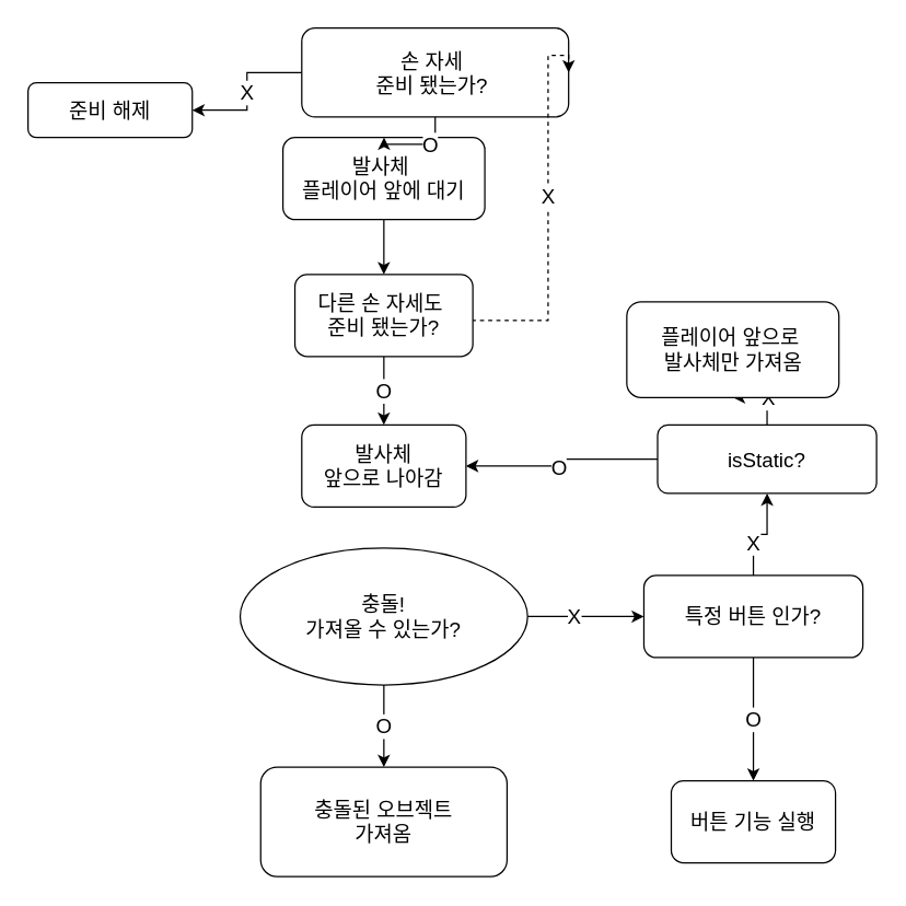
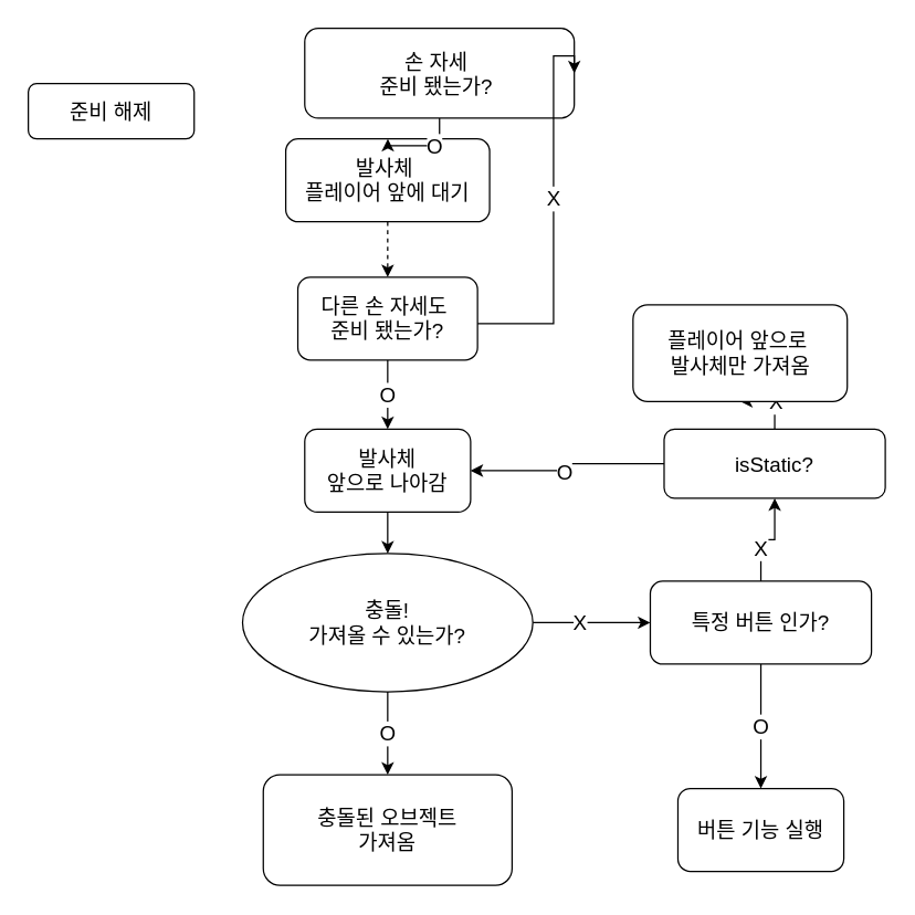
  <mxCell id="0" />
  <mxCell id="1" parent="0" />
- <mxCell id="2" style="edgeStyle=orthogonalEdgeStyle;rounded=0;orthogonalLoop=1;jettySize=auto;html=1;exitX=0.5;exitY=1;exitDx=0;exitDy=0;fontSize=15;" edge="1" parent="1" source="3" target="10"><mxGeometry relative="1" as="geometry" /></mxCell>
+ <mxCell id="2" style="edgeStyle=orthogonalEdgeStyle;rounded=0;orthogonalLoop=1;jettySize=auto;html=1;exitX=0.5;exitY=1;exitDx=0;exitDy=0;fontSize=15;dashed=1;" edge="1" parent="1" source="3" target="10"><mxGeometry relative="1" as="geometry" /></mxCell>
  <mxCell id="3" value="발사체&amp;nbsp;&lt;div&gt;플레이어 앞에 대기&lt;/div&gt;" style="rounded=1;whiteSpace=wrap;html=1;fontSize=15;glass=0;strokeWidth=1;shadow=0;" parent="1" vertex="1"><mxGeometry x="206.25" y="100" width="147.5" height="60" as="geometry" /></mxCell>
  <mxCell id="4" style="edgeStyle=orthogonalEdgeStyle;rounded=0;orthogonalLoop=1;jettySize=auto;html=1;exitX=0.5;exitY=1;exitDx=0;exitDy=0;fontSize=15;" edge="1" parent="1" source="7" target="3"><mxGeometry relative="1" as="geometry"><mxPoint x="280" y="110" as="targetPoint" /></mxGeometry></mxCell>
  <mxCell id="5" value="&lt;span&gt;O&lt;/span&gt;" style="edgeLabel;html=1;align=center;verticalAlign=middle;resizable=0;points=[];fontSize=15;" vertex="1" connectable="0" parent="4"><mxGeometry x="-0.24" y="-1" relative="1" as="geometry"><mxPoint as="offset" /></mxGeometry></mxCell>
- <mxCell id="6" value="X" style="edgeStyle=orthogonalEdgeStyle;rounded=0;orthogonalLoop=1;jettySize=auto;html=1;exitX=0;exitY=0.5;exitDx=0;exitDy=0;fontSize=15;" edge="1" parent="1" source="7" target="13"><mxGeometry relative="1" as="geometry" /></mxCell>
  <mxCell id="7" value="손 자세&amp;nbsp;&lt;div&gt;준비&amp;nbsp;&lt;span style=&quot;background-color: transparent; color: light-dark(rgb(0, 0, 0), rgb(255, 255, 255));&quot;&gt;됐는가?&amp;nbsp;&lt;/span&gt;&lt;/div&gt;" style="rounded=1;whiteSpace=wrap;html=1;fontSize=15;glass=0;strokeWidth=1;shadow=0;" vertex="1" parent="1"><mxGeometry x="220" y="20" width="195" height="65" as="geometry" /></mxCell>
  <mxCell id="8" value="O" style="edgeStyle=orthogonalEdgeStyle;rounded=0;orthogonalLoop=1;jettySize=auto;html=1;exitX=0.5;exitY=1;exitDx=0;exitDy=0;fontSize=15;" edge="1" parent="1" source="10" target="12"><mxGeometry relative="1" as="geometry" /></mxCell>
- <mxCell id="9" value="X" style="edgeStyle=orthogonalEdgeStyle;rounded=0;orthogonalLoop=1;jettySize=auto;html=1;exitX=0.994;exitY=0.56;exitDx=0;exitDy=0;entryX=1;entryY=0.5;entryDx=0;entryDy=0;fontSize=15;exitPerimeter=0;dashed=1;" edge="1" parent="1" source="10" target="7"><mxGeometry x="0.055" relative="1" as="geometry"><mxPoint x="387.69" y="140" as="targetPoint" /><mxPoint x="378.94" y="240" as="sourcePoint" /><Array as="points"><mxPoint x="400" y="234" /><mxPoint x="400" y="40" /></Array><mxPoint as="offset" /></mxGeometry></mxCell>
+ <mxCell id="9" value="X" style="edgeStyle=orthogonalEdgeStyle;rounded=0;orthogonalLoop=1;jettySize=auto;html=1;exitX=0.994;exitY=0.56;exitDx=0;exitDy=0;entryX=1;entryY=0.5;entryDx=0;entryDy=0;fontSize=15;exitPerimeter=0;" edge="1" parent="1" source="10" target="7"><mxGeometry x="0.055" relative="1" as="geometry"><mxPoint x="387.69" y="140" as="targetPoint" /><mxPoint x="378.94" y="240" as="sourcePoint" /><Array as="points"><mxPoint x="400" y="234" /><mxPoint x="400" y="40" /></Array><mxPoint as="offset" /></mxGeometry></mxCell>
  <mxCell id="10" value="다른 손 자세도&amp;nbsp;&lt;div&gt;준비 됐는가?&lt;/div&gt;" style="rounded=1;whiteSpace=wrap;html=1;fontSize=15;glass=0;strokeWidth=1;shadow=0;" vertex="1" parent="1"><mxGeometry x="215" y="200" width="130" height="60" as="geometry" /></mxCell>
+ <mxCell id="11" value="" style="edgeStyle=orthogonalEdgeStyle;rounded=0;orthogonalLoop=1;jettySize=auto;html=1;fontSize=15;" edge="1" parent="1" source="12" target="16"><mxGeometry relative="1" as="geometry" /></mxCell>
  <mxCell id="12" value="&lt;div&gt;발사체&lt;/div&gt;앞으로 나아감" style="rounded=1;whiteSpace=wrap;html=1;fontSize=15;glass=0;strokeWidth=1;shadow=0;" vertex="1" parent="1"><mxGeometry x="220" y="310" width="120" height="60" as="geometry" /></mxCell>
  <mxCell id="13" value="준비 해제" style="rounded=1;whiteSpace=wrap;html=1;fontSize=15;glass=0;strokeWidth=1;shadow=0;" vertex="1" parent="1"><mxGeometry x="20" y="60" width="120" height="40" as="geometry" /></mxCell>
  <mxCell id="14" value="O" style="edgeStyle=orthogonalEdgeStyle;rounded=0;orthogonalLoop=1;jettySize=auto;html=1;exitX=0.5;exitY=1;exitDx=0;exitDy=0;entryX=0.5;entryY=0;entryDx=0;entryDy=0;fontSize=15;" edge="1" parent="1" source="16" target="17"><mxGeometry relative="1" as="geometry"><mxPoint x="280" y="550" as="targetPoint" /></mxGeometry></mxCell>
  <mxCell id="15" value="X" style="edgeStyle=orthogonalEdgeStyle;rounded=0;orthogonalLoop=1;jettySize=auto;html=1;exitX=1;exitY=0.5;exitDx=0;exitDy=0;entryX=0;entryY=0.5;entryDx=0;entryDy=0;fontSize=15;" edge="1" parent="1" source="16" target="21"><mxGeometry x="-0.189" relative="1" as="geometry"><mxPoint x="470" y="450" as="targetPoint" /><Array as="points"><mxPoint x="450" y="450" /><mxPoint x="450" y="450" /></Array><mxPoint as="offset" /></mxGeometry></mxCell>
  <mxCell id="16" value="충돌!&lt;div&gt;가져올 수 있는가?&lt;/div&gt;" style="ellipse;whiteSpace=wrap;html=1;fontSize=15;rounded=1;glass=0;strokeWidth=1;shadow=0;" vertex="1" parent="1"><mxGeometry x="175" y="400" width="210" height="100" as="geometry" /></mxCell>
  <mxCell id="17" value="충돌된 오브젝트&lt;div&gt;가져옴&lt;/div&gt;" style="rounded=1;whiteSpace=wrap;html=1;fontSize=15;glass=0;strokeWidth=1;shadow=0;" vertex="1" parent="1"><mxGeometry x="190" y="560" width="180" height="80" as="geometry" /></mxCell>
  <mxCell id="18" style="edgeStyle=orthogonalEdgeStyle;rounded=0;orthogonalLoop=1;jettySize=auto;html=1;exitX=0.5;exitY=0;exitDx=0;exitDy=0;fontSize=15;entryX=0.5;entryY=1;entryDx=0;entryDy=0;" edge="1" parent="1" source="21" target="27"><mxGeometry relative="1" as="geometry"><mxPoint x="550" y="340" as="targetPoint" /></mxGeometry></mxCell>
  <mxCell id="19" value="X" style="edgeLabel;html=1;align=center;verticalAlign=middle;resizable=0;points=[];fontSize=15;" vertex="1" connectable="0" parent="18"><mxGeometry x="-0.156" y="-1" relative="1" as="geometry"><mxPoint x="-1" y="4" as="offset" /></mxGeometry></mxCell>
  <mxCell id="20" value="O" style="edgeStyle=orthogonalEdgeStyle;rounded=0;orthogonalLoop=1;jettySize=auto;html=1;exitX=0.5;exitY=1;exitDx=0;exitDy=0;entryX=0.5;entryY=0;entryDx=0;entryDy=0;fontSize=15;" edge="1" parent="1" source="21" target="22"><mxGeometry relative="1" as="geometry" /></mxCell>
  <mxCell id="21" value="특정 버튼 인가?" style="rounded=1;whiteSpace=wrap;html=1;fontSize=15;glass=0;strokeWidth=1;shadow=0;" vertex="1" parent="1"><mxGeometry x="470" y="420" width="160" height="60" as="geometry" /></mxCell>
  <mxCell id="22" value="버튼 기능 실행" style="rounded=1;whiteSpace=wrap;html=1;fontSize=15;glass=0;strokeWidth=1;shadow=0;" vertex="1" parent="1"><mxGeometry x="490" y="570" width="120" height="60" as="geometry" /></mxCell>
  <mxCell id="23" value="" style="edgeStyle=orthogonalEdgeStyle;rounded=0;orthogonalLoop=1;jettySize=auto;html=1;exitX=0;exitY=0.5;exitDx=0;exitDy=0;fontSize=15;" edge="1" parent="1" source="27" target="12"><mxGeometry relative="1" as="geometry" /></mxCell>
  <mxCell id="24" value="O" style="edgeLabel;html=1;align=center;verticalAlign=middle;resizable=0;points=[];fontSize=15;" vertex="1" connectable="0" parent="23"><mxGeometry x="0.074" relative="1" as="geometry"><mxPoint as="offset" /></mxGeometry></mxCell>
  <mxCell id="25" value="" style="edgeStyle=orthogonalEdgeStyle;rounded=0;orthogonalLoop=1;jettySize=auto;html=1;fontSize=15;" edge="1" parent="1" source="27" target="28"><mxGeometry relative="1" as="geometry" /></mxCell>
  <mxCell id="26" value="X" style="edgeLabel;html=1;align=center;verticalAlign=middle;resizable=0;points=[];fontSize=15;" vertex="1" connectable="0" parent="25"><mxGeometry x="-0.108" y="-1" relative="1" as="geometry"><mxPoint as="offset" /></mxGeometry></mxCell>
  <mxCell id="27" value="isStatic?" style="rounded=1;whiteSpace=wrap;html=1;fontSize=15;glass=0;strokeWidth=1;shadow=0;" vertex="1" parent="1"><mxGeometry x="480" y="310" width="160" height="50" as="geometry" /></mxCell>
  <mxCell id="28" value="플레이어 앞으로&amp;nbsp;&lt;div&gt;발사체만 가져옴&lt;/div&gt;" style="whiteSpace=wrap;html=1;fontSize=15;rounded=1;glass=0;strokeWidth=1;shadow=0;" vertex="1" parent="1"><mxGeometry x="457.5" y="220" width="155" height="70" as="geometry" /></mxCell>
